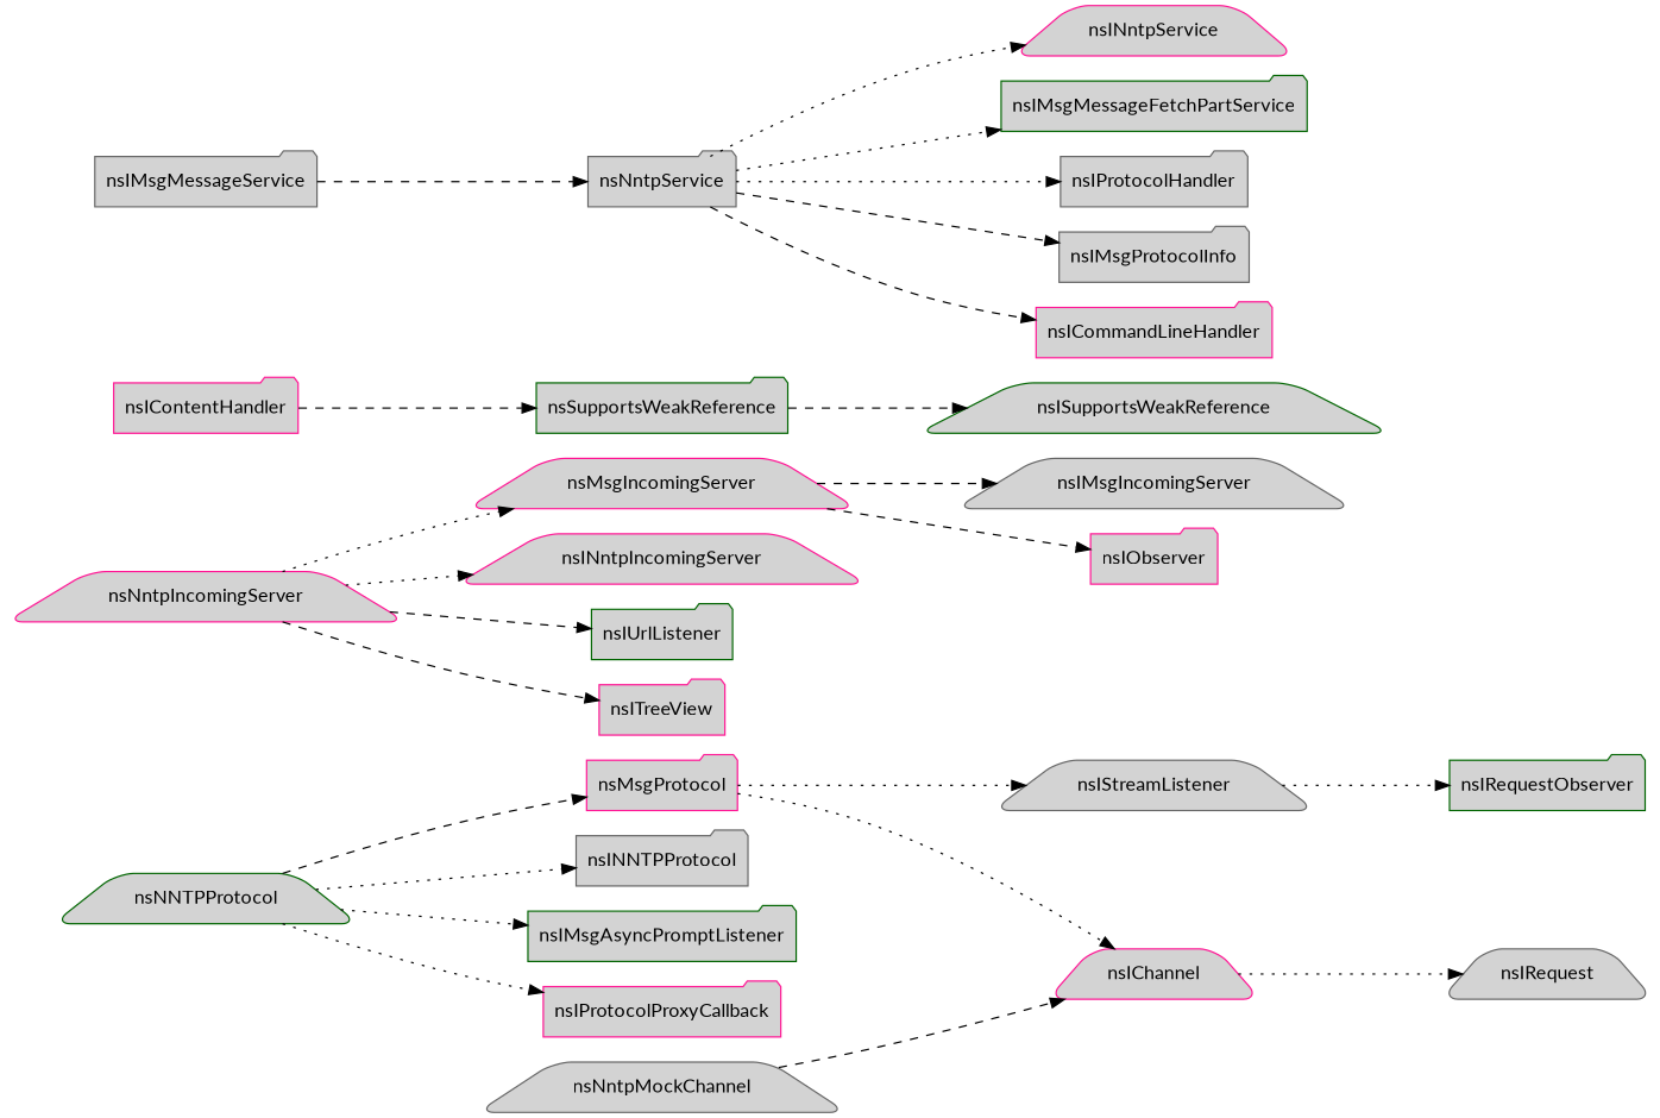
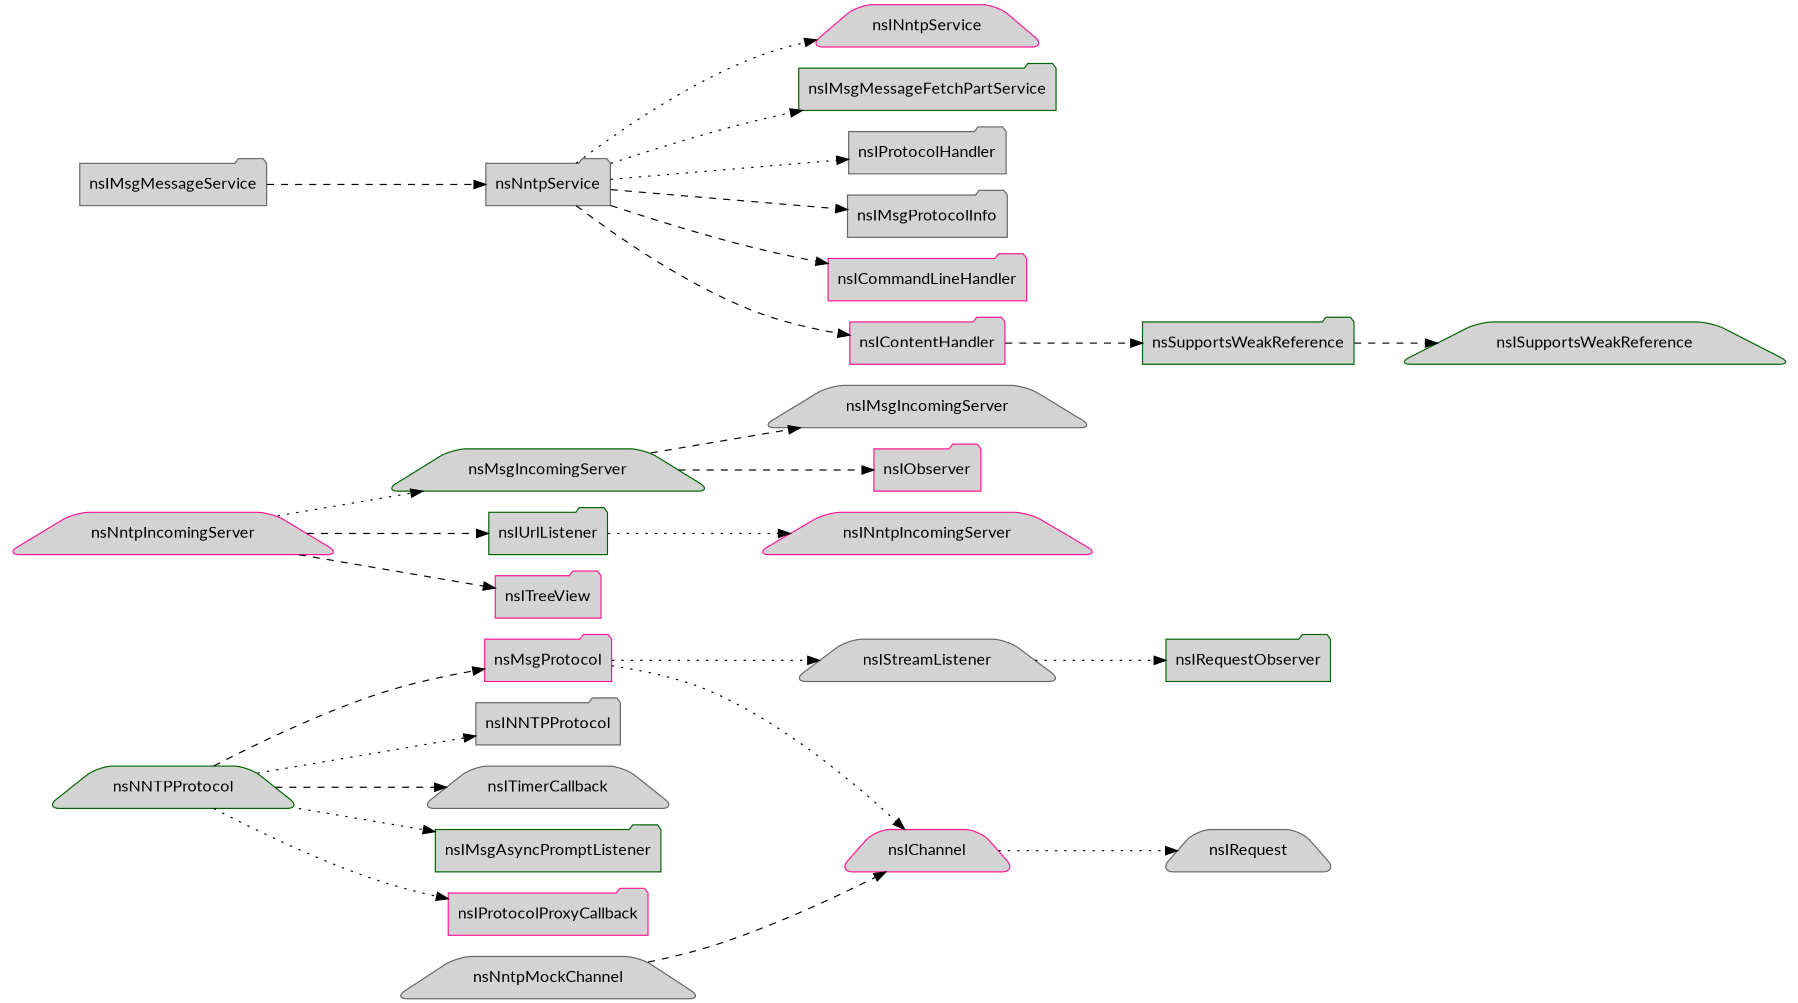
  digraph {
    fontname=Lato
    rankdir=LR
    node [color=deeppink fillcolor=lightgrey fontname=Lato shape=folder style="rounded,filled"]
    edge [fontname=Lato style=dashed]
    nsNNTPProtocol [color=darkgreen shape=trapezium]
    nsMsgProtocol
    nsINNTPProtocol [color=gray40]
+   nsITimerCallback [color=gray40 shape=trapezium]
    nsIMsgAsyncPromptListener [color=darkgreen]
    nsIProtocolProxyCallback
    nsIStreamListener [color=gray40 shape=trapezium]
    nsIChannel [shape=trapezium]
    nsIRequestObserver [color=darkgreen]
    nsIRequest [color=gray40 shape=trapezium]
    nsNntpMockChannel [color=gray40 shape=trapezium]
    nsNntpIncomingServer [shape=trapezium]
-   nsMsgIncomingServer [shape=trapezium]
+   nsMsgIncomingServer [color=darkgreen shape=trapezium]
    nsINntpIncomingServer [shape=trapezium]
    nsIUrlListener [color=darkgreen]
    nsITreeView
    nsIMsgIncomingServer [color=gray40 shape=trapezium]
    nsIObserver
    nsSupportsWeakReference [color=darkgreen]
    nsISupportsWeakReference [color=darkgreen shape=trapezium]
    nsNntpService [color=gray40]
    nsINntpService [shape=trapezium]
    nsIMsgMessageFetchPartService [color=darkgreen]
    nsIProtocolHandler [color=gray40]
    nsIMsgProtocolInfo [color=gray40]
    nsICommandLineHandler
    nsIContentHandler
    nsIMsgMessageService [color=gray40]
    nsNNTPProtocol -> nsMsgProtocol
    nsNNTPProtocol -> nsINNTPProtocol [style=dotted]
+   nsNNTPProtocol -> nsITimerCallback
    nsNNTPProtocol -> nsIMsgAsyncPromptListener [style=dotted]
    nsNNTPProtocol -> nsIProtocolProxyCallback [style=dotted]
    nsMsgProtocol -> nsIStreamListener [style=dotted]
    nsMsgProtocol -> nsIChannel [style=dotted]
    nsIStreamListener -> nsIRequestObserver [style=dotted]
    nsIChannel -> nsIRequest [style=dotted]
    nsNntpMockChannel -> nsIChannel
    nsNntpIncomingServer -> nsMsgIncomingServer [style=dotted]
-   nsNntpIncomingServer -> nsINntpIncomingServer [style=dotted]
+   nsIUrlListener -> nsINntpIncomingServer [style=dotted]
    nsNntpIncomingServer -> nsIUrlListener
    nsNntpIncomingServer -> nsITreeView
    nsMsgIncomingServer -> nsIMsgIncomingServer
    nsMsgIncomingServer -> nsIObserver
    nsSupportsWeakReference -> nsISupportsWeakReference
    nsNntpService -> nsINntpService [style=dotted]
    nsNntpService -> nsIMsgMessageFetchPartService [style=dotted]
    nsNntpService -> nsIProtocolHandler [style=dotted]
    nsNntpService -> nsIMsgProtocolInfo
    nsNntpService -> nsICommandLineHandler
+   nsNntpService -> nsIContentHandler
    nsIContentHandler -> nsSupportsWeakReference
    nsIMsgMessageService -> nsNntpService
  }
